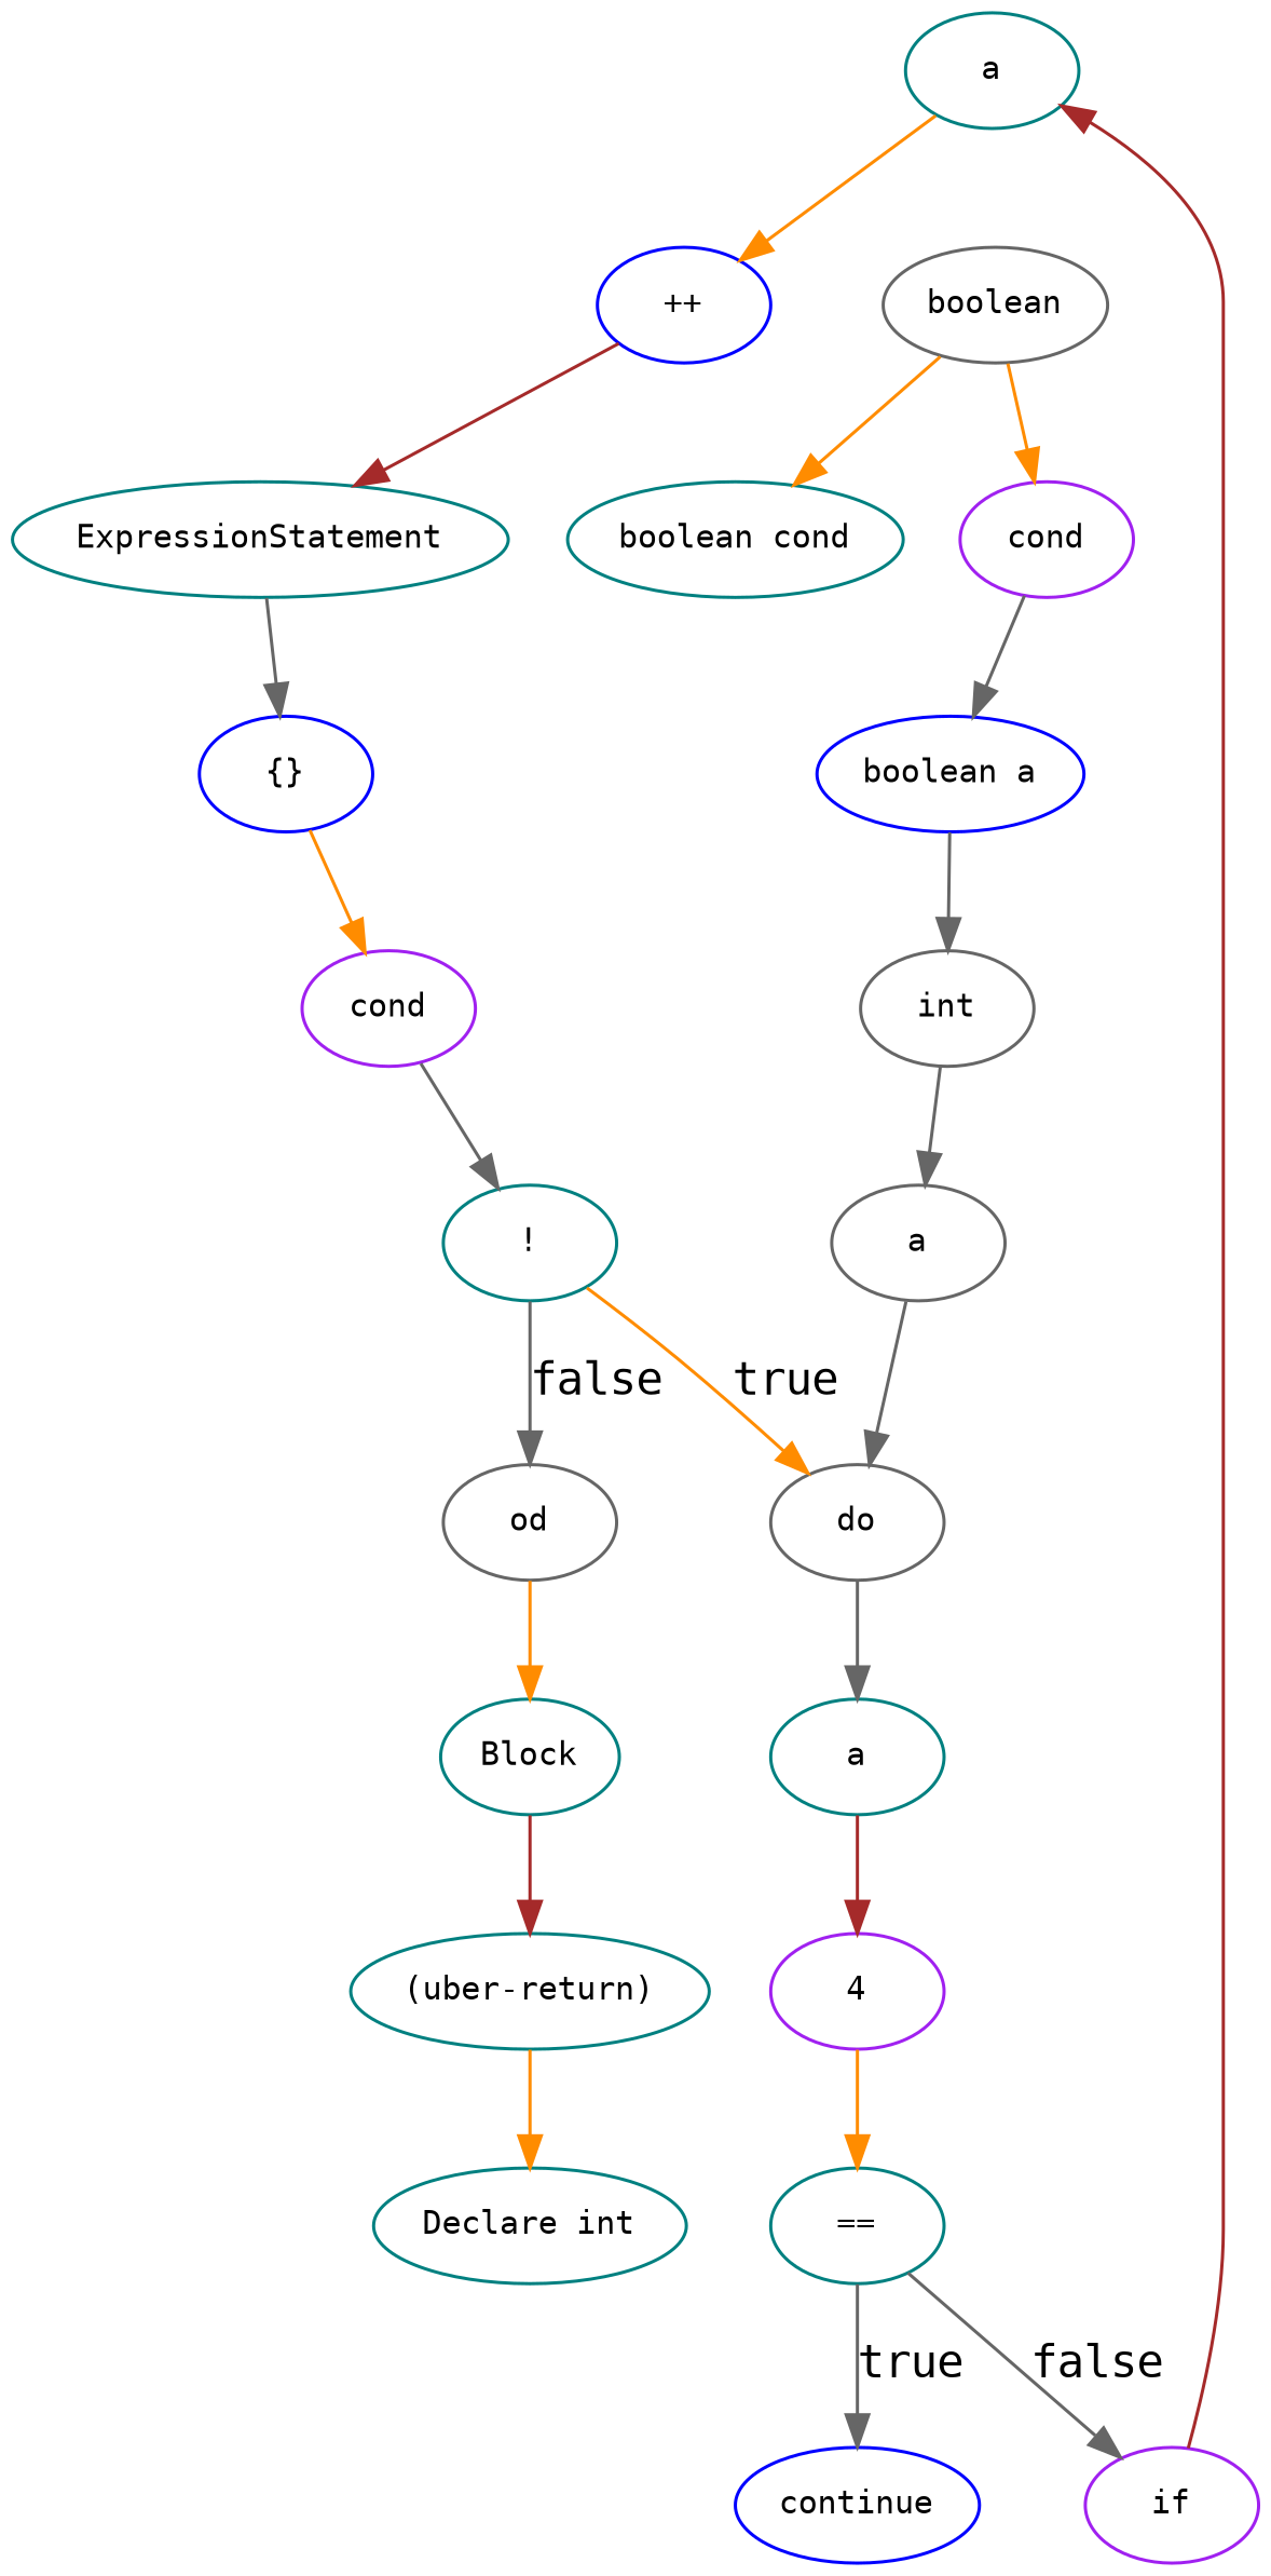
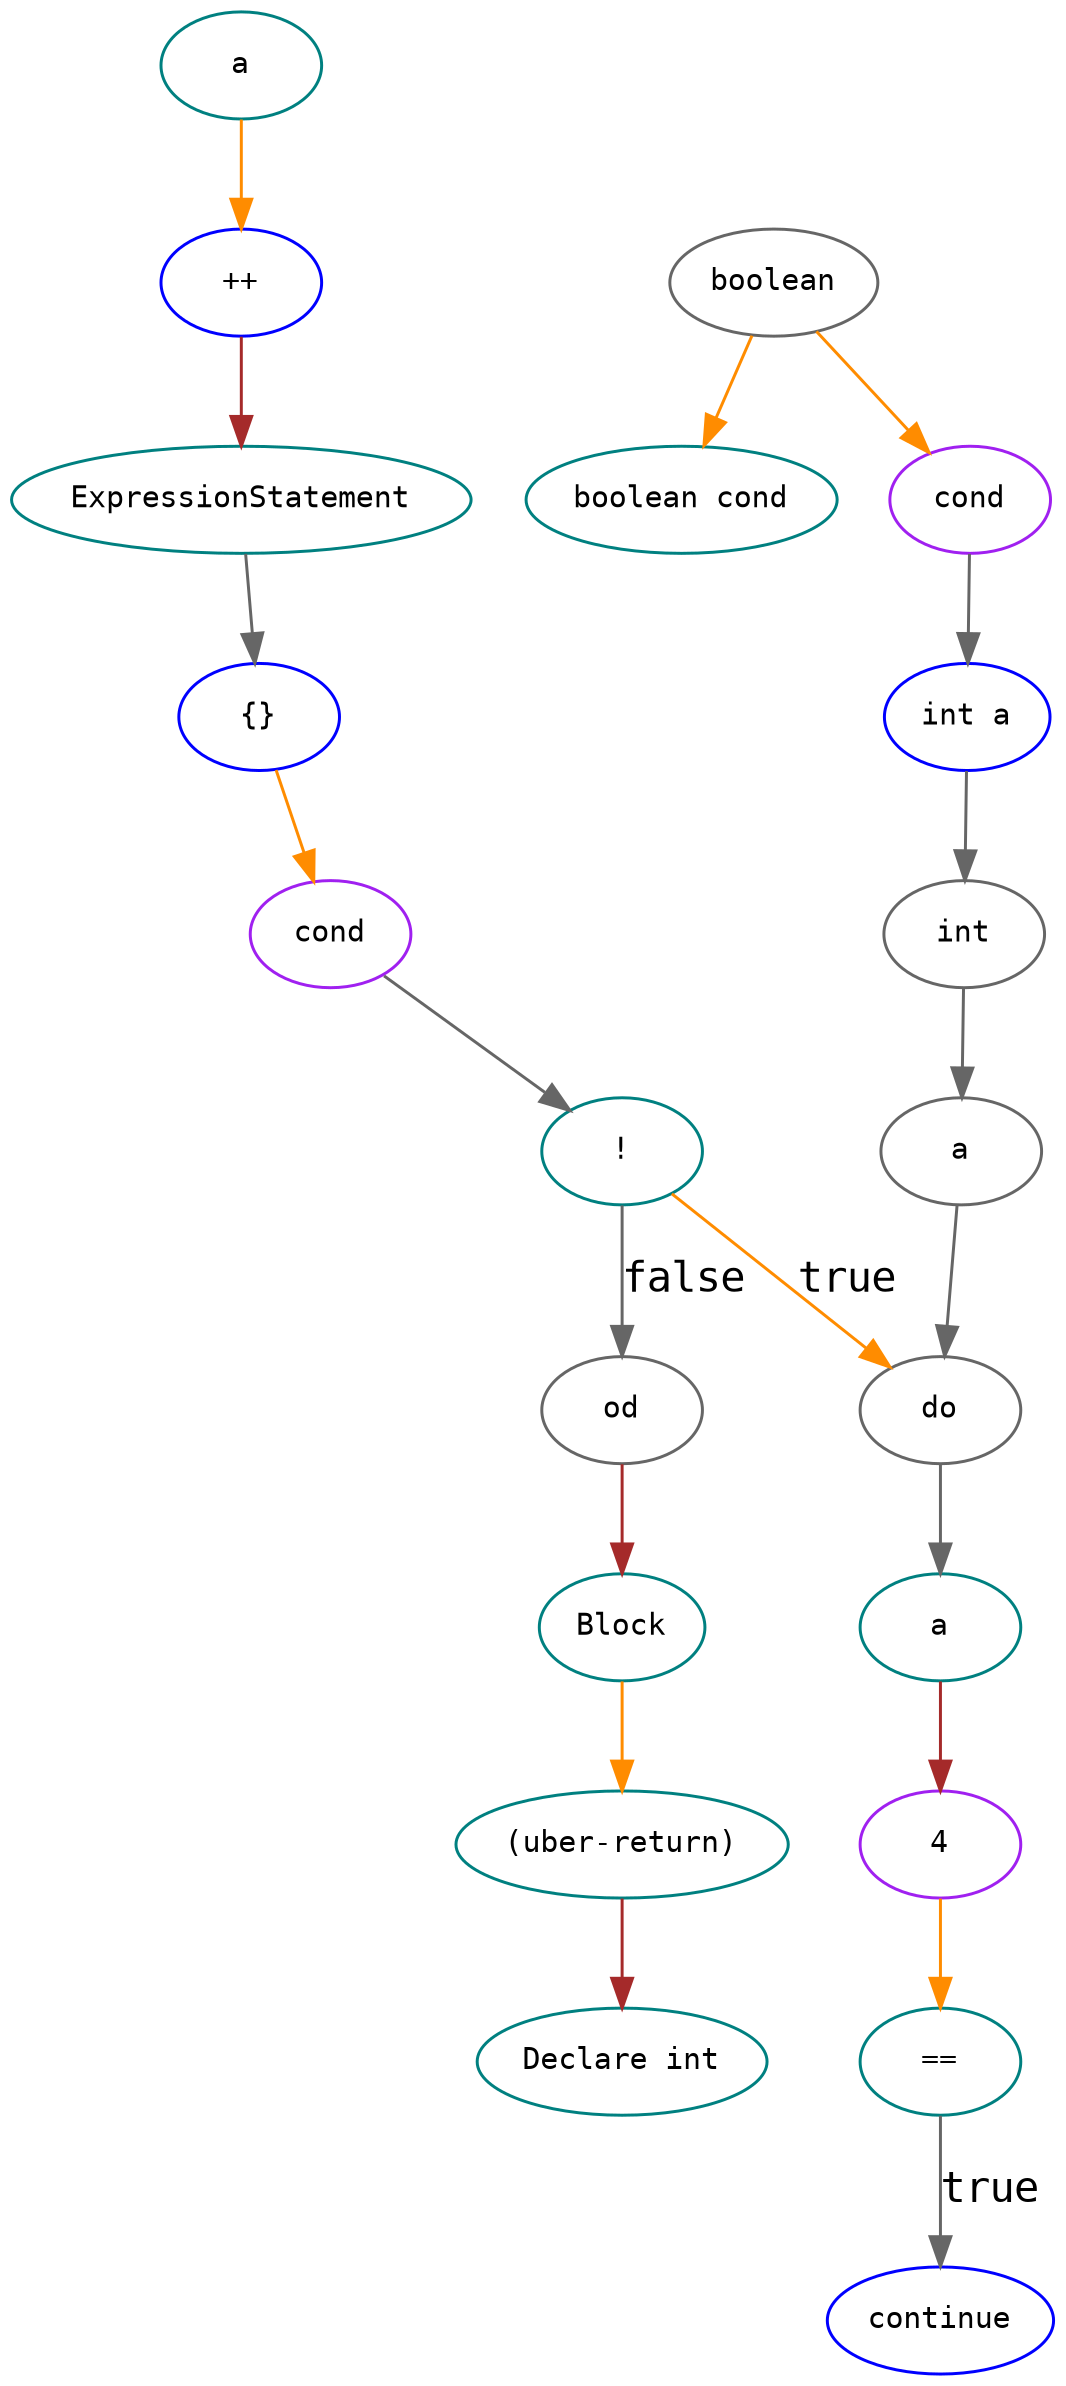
  digraph {
    fontname="DejaVu Sans Mono"
    node [color=teal fontname="DejaVu Sans Mono" fontsize=10]
    edge [color=gray40 fontname="DejaVu Sans Mono"]
    n1 [label=a]
    n2 [color=blue label="++"]
    n3 [label=ExpressionStatement]
    n4 [color=blue label="{}"]
    n5 [color=purple label=cond]
    n6 [color=blue label=continue]
    n7 [color=gray40 label=do]
    n8 [label=a]
    n9 [color=purple label=4]
    n10 [label="=="]
-   n11 [color=purple label=if]
    n12 [label="!"]
    n13 [color=gray40 label=od]
    n14 [label=Block]
    n15 [label="(uber-return)"]
    n16 [color=gray40 label=a]
    n17 [color=gray40 label=int]
-   n18 [color=blue label="boolean a"]
+   n18 [color=blue label="int a"]
    n19 [color=purple label=cond]
    n20 [color=gray40 label=boolean]
    n21 [label="boolean cond"]
    n22 [label="Declare int"]
    n1 -> n2 [color=darkorange]
    n2 -> n3 [color=brown]
    n3 -> n4
    n4 -> n5 [color=darkorange]
    n5 -> n12
    n7 -> n8
    n8 -> n9 [color=brown]
    n9 -> n10 [color=darkorange]
    n10 -> n6 [label=true]
-   n10 -> n11 [label=false]
-   n11 -> n1 [color=brown]
    n12 -> n7 [color=darkorange label=true]
    n12 -> n13 [label=false]
-   n13 -> n14 [color=darkorange]
-   n14 -> n15 [color=brown]
-   n15 -> n22 [color=darkorange]
+   n13 -> n14 [color=brown]
+   n14 -> n15 [color=darkorange]
+   n15 -> n22 [color=brown]
    n16 -> n7
    n17 -> n16
    n18 -> n17
    n19 -> n18
    n20 -> n19 [color=darkorange]
    n20 -> n21 [color=darkorange]
  }
